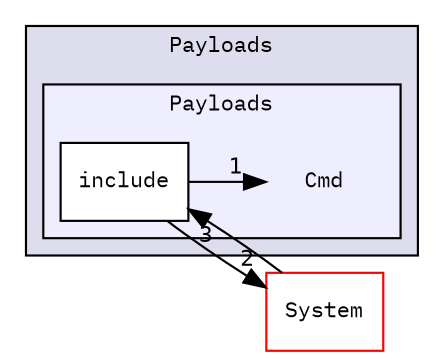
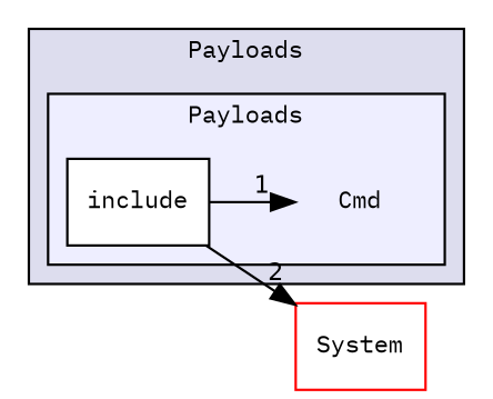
  digraph {
    compound=true
    fontname="IBM Plex Mono"
    rankdir=LR
    node [fontname="IBM Plex Mono" fontsize=10 shape=box]
    edge [fontname="IBM Plex Mono" labeldistance=1.5 labelfontname=Helvetica labelfontsize=10]
    n1 [label=Cmd shape=plaintext]
    n2 [color=black fillcolor=white label=include style=filled]
    n3 [color=red label=System]
    subgraph cluster_1 {
      bgcolor="#ddddee"
      fontsize=10
      label=Payloads
      pencolor=black
      subgraph cluster_2 {
        bgcolor="#eeeeff"
        fontsize=10
        label=Payloads
        pencolor=black
        n1
        n2
      }
    }
    n2 -> n1 [headlabel=1]
    n2 -> n3 [headlabel=2]
-   n3 -> n2 [headlabel=3]
  }
